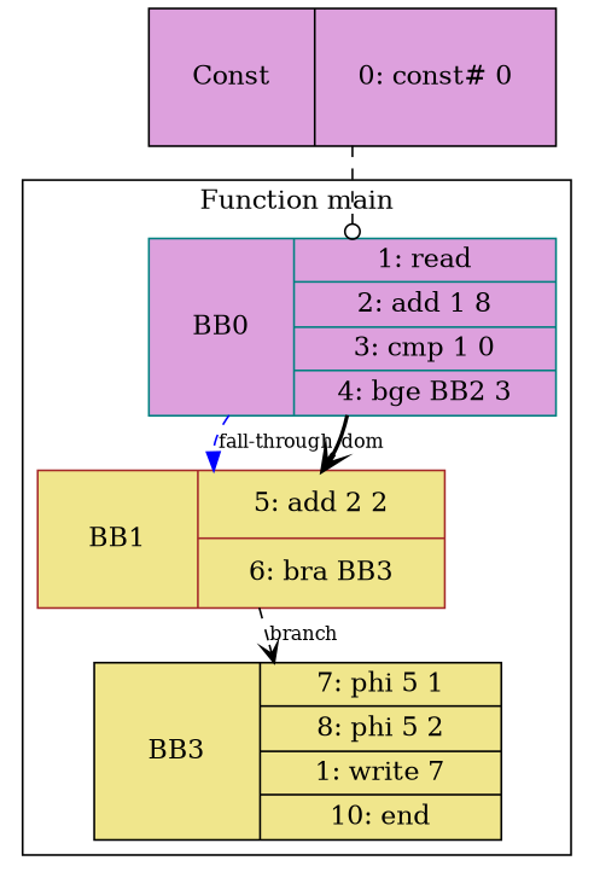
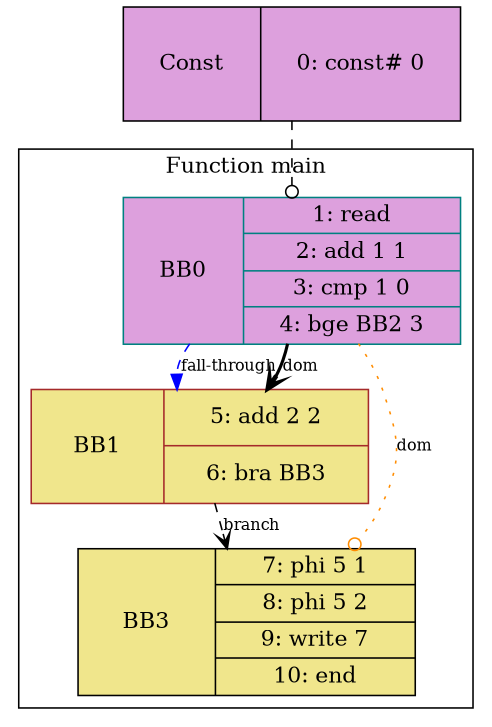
  digraph {
    node [color=black fillcolor=plum shape=record style=filled]
    edge [arrowhead=vee color=black fontsize=10 style=dashed]
-   n1 [color=teal height=1.0 label="BB0 | {1: read | 2: add 1 8 | 3: cmp 1 0 | 4: bge BB2 3}" width=3.0]
+   n1 [color=teal height=1.0 label="BB0 | {1: read | 2: add 1 1 | 3: cmp 1 0 | 4: bge BB2 3}" width=3.0]
    n2 [color=brown fillcolor=khaki height=1.0 label="BB1 | {5: add 2 2 | 6: bra BB3}" width=3.0]
-   n3 [fillcolor=khaki height=1.0 label="BB3 | {7: phi 5 1 | 8: phi 5 2 | 1: write 7 | 10: end}" width=3.0]
+   n3 [fillcolor=khaki height=1.0 label="BB3 | {7: phi 5 1 | 8: phi 5 2 | 9: write 7 | 10: end}" width=3.0]
    n4 [height=1.0 label="Const | {0: const# 0}" width=3.0]
    subgraph cluster_1 {
      label="Function main"
      nodesep=0.5
      rankdir=TB
      ranksep=1.0
      n1
      n2
      n3
    }
    subgraph sub_2 {
      n4
    }
    n1 -> n2 [arrowhead=normal color=blue label="fall-through"]
    n1 -> n2 [label=dom style=bold]
+   n1 -> n3 [arrowhead=odot color=darkorange label=dom style=dotted]
    n2 -> n3 [label=branch]
    n4 -> n1 [arrowhead=odot fontsize=""]
  }
